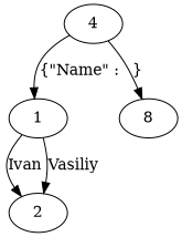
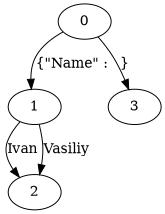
  digraph {
-   0 [label=4]
+   0
    1
-   3 [label=8]
+   3
    2
    0 -> 1 [label="{\"Name\" : "]
    0 -> 3 [label="}"]
    1 -> 2 [label="Ivan "]
    1 -> 2 [label="Vasiliy "]
  }
